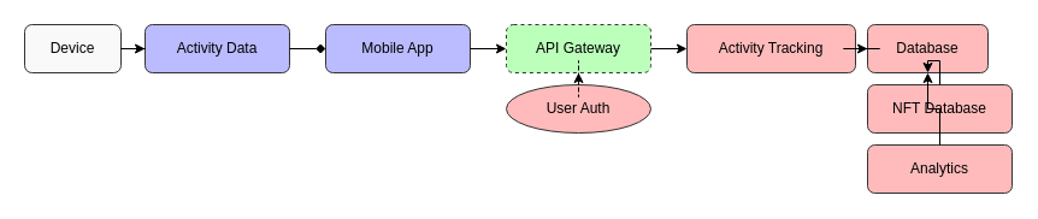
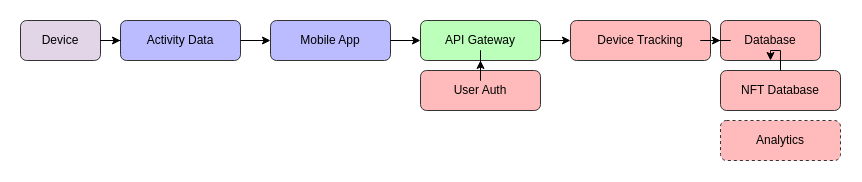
  <mxCell id="0" />
  <mxCell id="1" parent="0" />
- <mxCell id="2" value="Device" style="rounded=1;whiteSpace=wrap;html=1;fillColor=#f9f9f9;strokeColor=#333333;" vertex="1" parent="1"><mxGeometry x="20" y="20" width="80" height="40" as="geometry" /></mxCell>
+ <mxCell id="2" value="Device" style="rounded=1;whiteSpace=wrap;html=1;fillColor=#e1d5e7;strokeColor=#333333;" vertex="1" parent="1"><mxGeometry x="20" y="20" width="80" height="40" as="geometry" /></mxCell>
  <mxCell id="3" value="Activity Data" style="rounded=1;whiteSpace=wrap;html=1;fillColor=#bbf;strokeColor=#333333;" vertex="1" parent="1"><mxGeometry x="120" y="20" width="120" height="40" as="geometry" /></mxCell>
  <mxCell id="4" value="Mobile App" style="rounded=1;whiteSpace=wrap;html=1;fillColor=#bbf;strokeColor=#333333;" vertex="1" parent="1"><mxGeometry x="270" y="20" width="120" height="40" as="geometry" /></mxCell>
- <mxCell id="5" value="API Gateway" style="rounded=1;whiteSpace=wrap;html=1;fillColor=#bfb;strokeColor=#333333;dashed=1;" vertex="1" parent="1"><mxGeometry x="420" y="20" width="120" height="40" as="geometry" /></mxCell>
- <mxCell id="6" value="Activity Tracking" style="rounded=1;whiteSpace=wrap;html=1;fillColor=#fbb;strokeColor=#333333;" vertex="1" parent="1"><mxGeometry x="570" y="20" width="140" height="40" as="geometry" /></mxCell>
+ <mxCell id="5" value="API Gateway" style="rounded=1;whiteSpace=wrap;html=1;fillColor=#bfb;strokeColor=#333333;" vertex="1" parent="1"><mxGeometry x="420" y="20" width="120" height="40" as="geometry" /></mxCell>
+ <mxCell id="6" value="Device Tracking" style="rounded=1;whiteSpace=wrap;html=1;fillColor=#fbb;strokeColor=#333333;" vertex="1" parent="1"><mxGeometry x="570" y="20" width="140" height="40" as="geometry" /></mxCell>
  <mxCell id="7" value="Database" style="rounded=1;whiteSpace=wrap;html=1;fillColor=#fbb;strokeColor=#333333;" vertex="1" parent="1"><mxGeometry x="720" y="20" width="100" height="40" as="geometry" /></mxCell>
- <mxCell id="8" value="User Auth" style="ellipse;whiteSpace=wrap;html=1;fillColor=#fbb;strokeColor=#333333;" vertex="1" parent="1"><mxGeometry x="420" y="70" width="120" height="40" as="geometry" /></mxCell>
+ <mxCell id="8" value="User Auth" style="rounded=1;whiteSpace=wrap;html=1;fillColor=#fbb;strokeColor=#333333;" vertex="1" parent="1"><mxGeometry x="420" y="70" width="120" height="40" as="geometry" /></mxCell>
  <mxCell id="9" value="NFT Database" style="rounded=1;whiteSpace=wrap;html=1;fillColor=#fbb;strokeColor=#333333;" vertex="1" parent="1"><mxGeometry x="720" y="70" width="120" height="40" as="geometry" /></mxCell>
- <mxCell id="10" value="Analytics" style="rounded=1;whiteSpace=wrap;html=1;fillColor=#fbb;strokeColor=#333333;" vertex="1" parent="1"><mxGeometry x="720" y="120" width="120" height="40" as="geometry" /></mxCell>
+ <mxCell id="10" value="Analytics" style="rounded=1;whiteSpace=wrap;html=1;fillColor=#fbb;strokeColor=#333333;dashed=1;" vertex="1" parent="1"><mxGeometry x="720" y="120" width="120" height="40" as="geometry" /></mxCell>
  <mxCell id="11" style="edgeStyle=orthogonalEdgeStyle;rounded=0;orthogonalLoop=1;jettySize=auto;html=1;" edge="1" parent="1" source="2" target="3"><mxGeometry relative="1" as="geometry" /></mxCell>
- <mxCell id="12" style="edgeStyle=orthogonalEdgeStyle;rounded=0;orthogonalLoop=1;jettySize=auto;html=1;endArrow=diamond;" edge="1" parent="1" source="3" target="4"><mxGeometry relative="1" as="geometry" /></mxCell>
+ <mxCell id="12" style="edgeStyle=orthogonalEdgeStyle;rounded=0;orthogonalLoop=1;jettySize=auto;html=1;" edge="1" parent="1" source="3" target="4"><mxGeometry relative="1" as="geometry" /></mxCell>
  <mxCell id="13" style="edgeStyle=orthogonalEdgeStyle;rounded=0;orthogonalLoop=1;jettySize=auto;html=1;" edge="1" parent="1" source="4" target="5"><mxGeometry relative="1" as="geometry" /></mxCell>
  <mxCell id="14" style="edgeStyle=orthogonalEdgeStyle;rounded=0;orthogonalLoop=1;jettySize=auto;html=1;" edge="1" parent="1" source="5" target="6"><mxGeometry relative="1" as="geometry" /></mxCell>
  <mxCell id="15" style="edgeStyle=orthogonalEdgeStyle;rounded=0;orthogonalLoop=1;jettySize=auto;html=1;" edge="1" parent="1" source="6" target="7"><mxGeometry relative="1" as="geometry" /></mxCell>
- <mxCell id="16" style="edgeStyle=orthogonalEdgeStyle;rounded=0;orthogonalLoop=1;jettySize=auto;html=1;dashed=1;" edge="1" parent="1" source="8" target="5"><mxGeometry relative="1" as="geometry" /></mxCell>
+ <mxCell id="16" style="edgeStyle=orthogonalEdgeStyle;rounded=0;orthogonalLoop=1;jettySize=auto;html=1;" edge="1" parent="1" source="8" target="5"><mxGeometry relative="1" as="geometry" /></mxCell>
  <mxCell id="17" style="edgeStyle=orthogonalEdgeStyle;rounded=0;orthogonalLoop=1;jettySize=auto;html=1;" edge="1" parent="1" source="9" target="7"><mxGeometry relative="1" as="geometry" /></mxCell>
- <mxCell id="18" style="edgeStyle=orthogonalEdgeStyle;rounded=0;orthogonalLoop=1;jettySize=auto;html=1;" edge="1" parent="1" source="10" target="7"><mxGeometry relative="1" as="geometry" /></mxCell>
